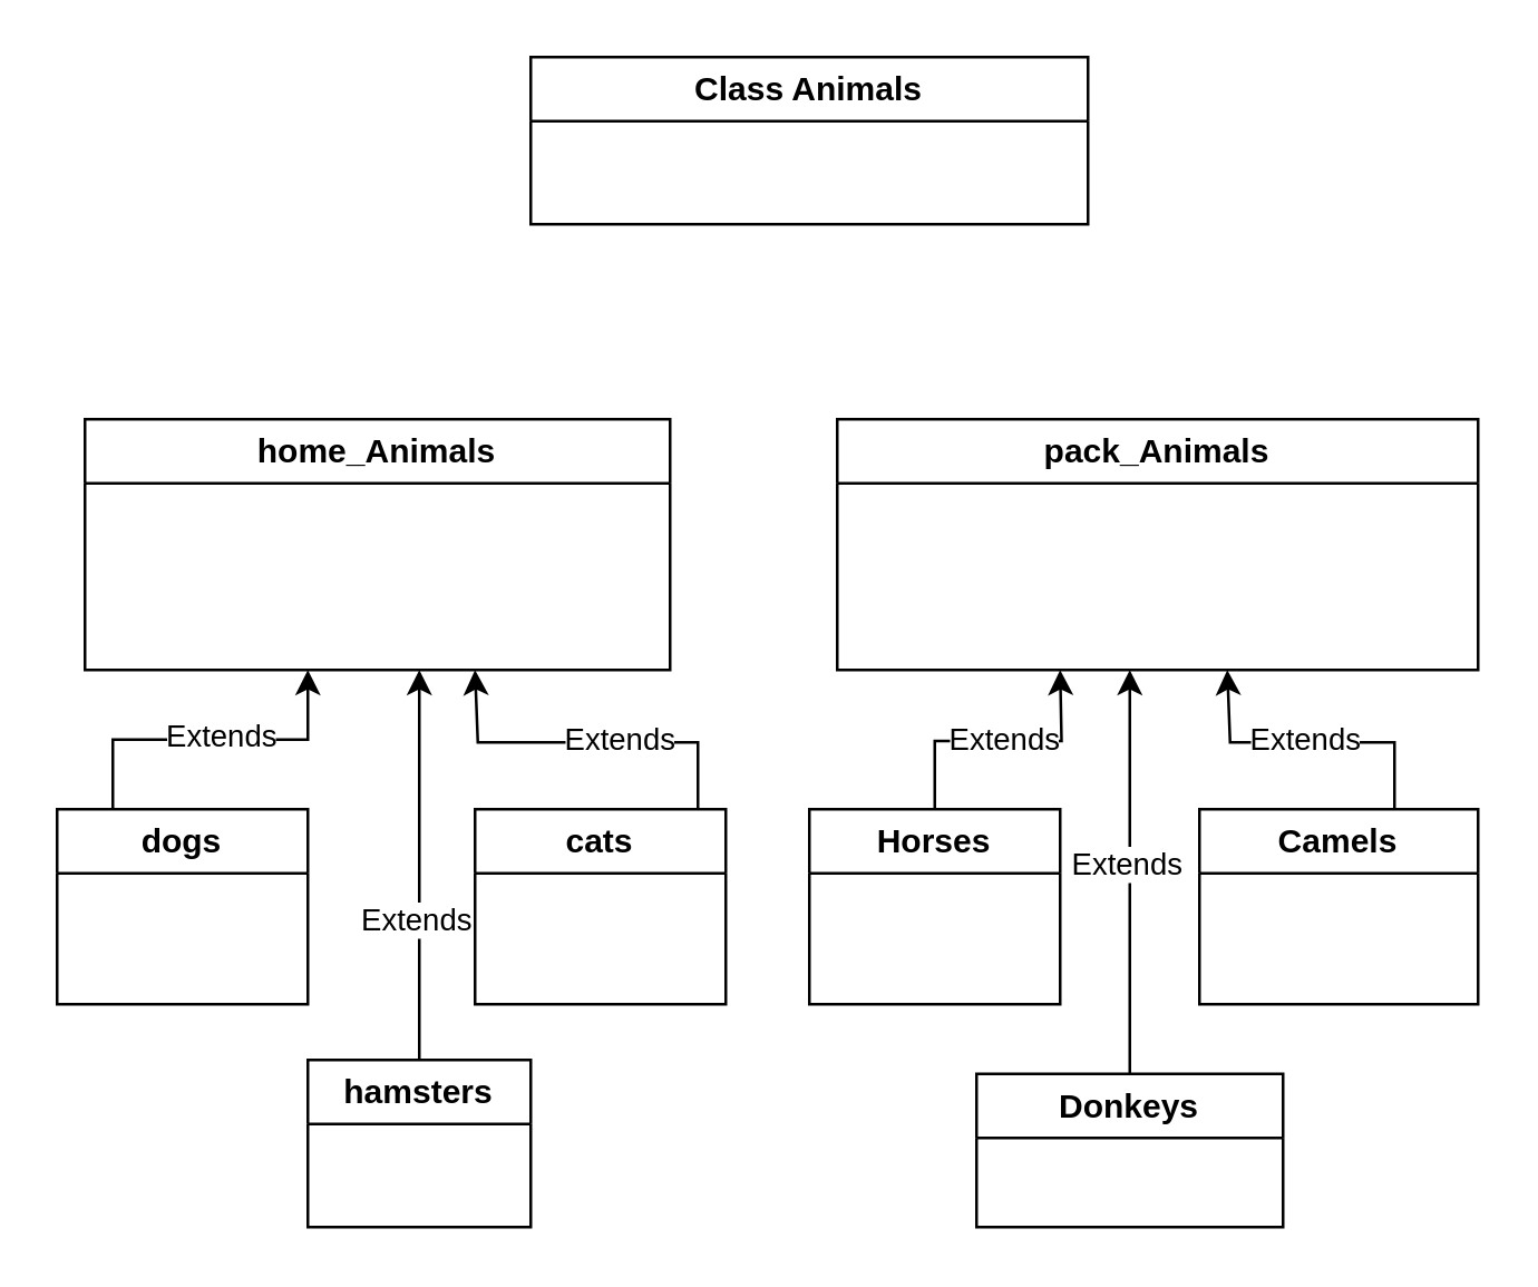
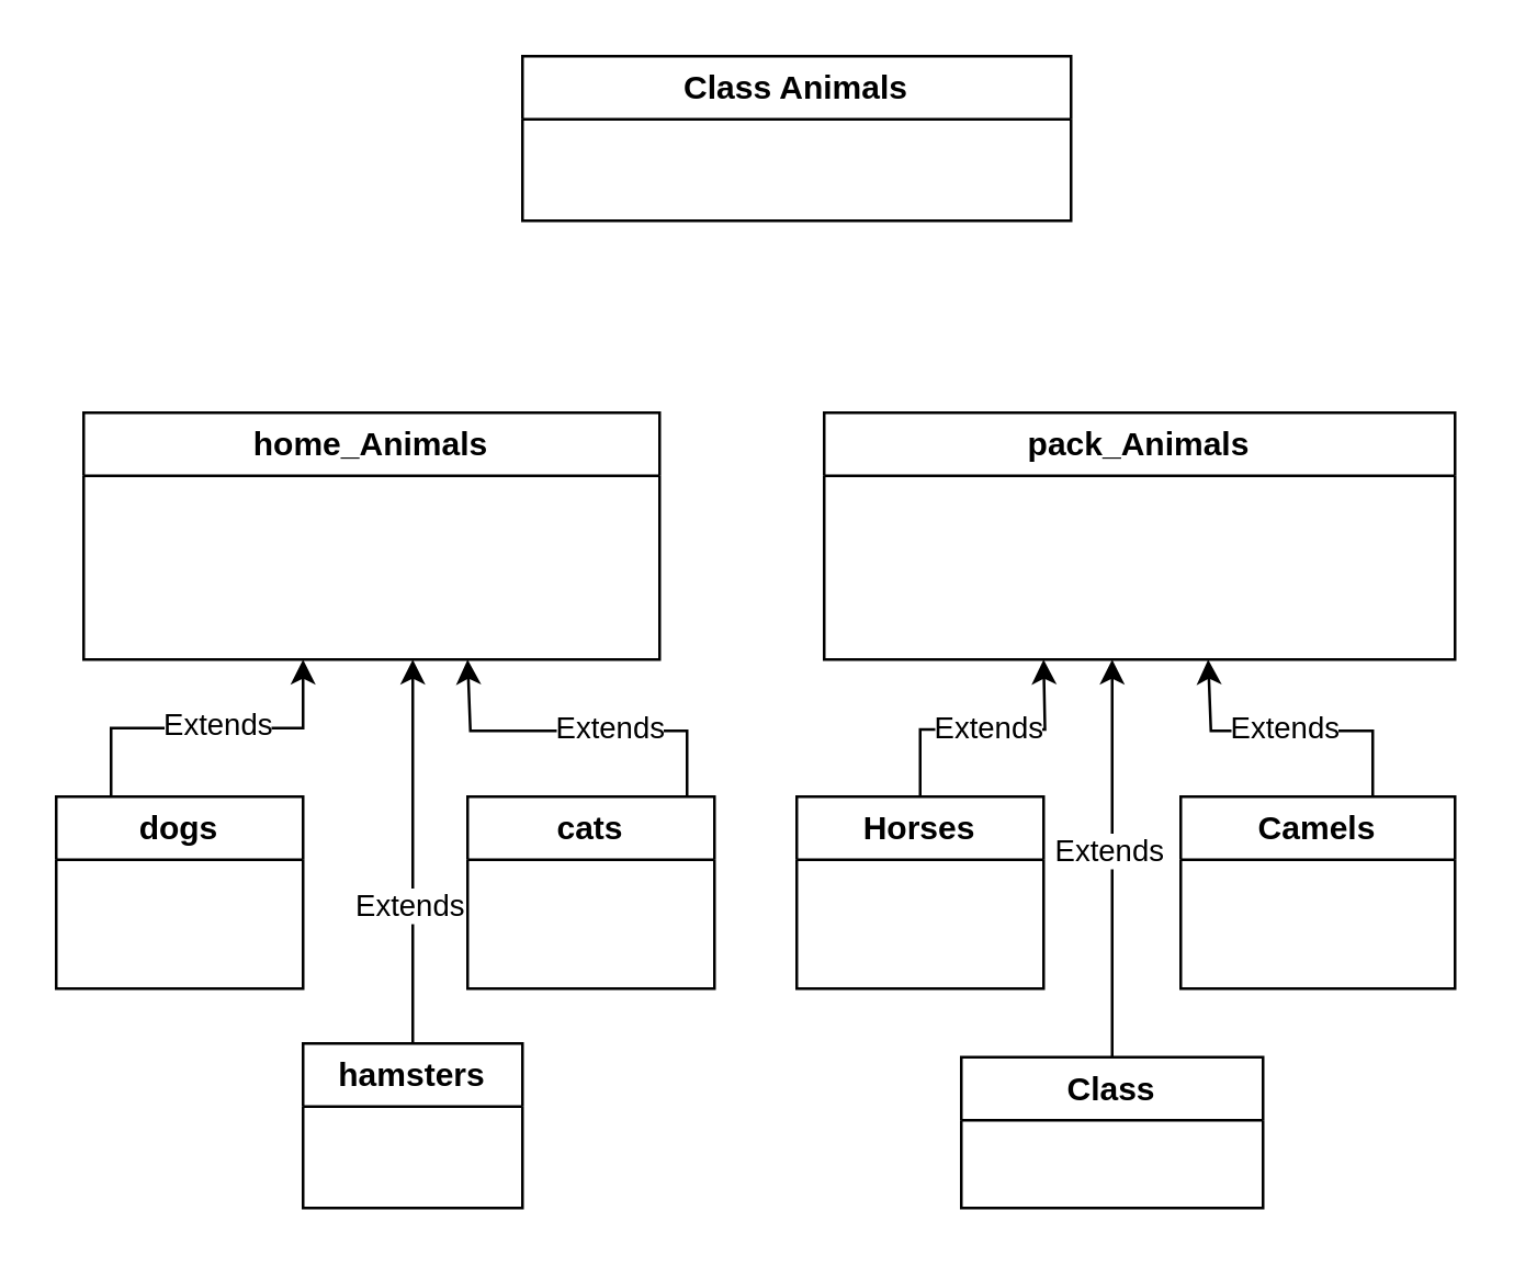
  <mxCell id="0" />
  <mxCell id="1" parent="0" />
  <mxCell id="2" value="Class Animals" style="swimlane;whiteSpace=wrap;html=1;" vertex="1" parent="1"><mxGeometry x="190" y="20" width="200" height="60" as="geometry" /></mxCell>
  <mxCell id="3" value="pack_Animals" style="swimlane;whiteSpace=wrap;html=1;" vertex="1" parent="1"><mxGeometry x="300" y="150" width="230" height="90" as="geometry" /></mxCell>
  <mxCell id="4" value="home_Animals" style="swimlane;whiteSpace=wrap;html=1;" vertex="1" parent="1"><mxGeometry x="30" y="150" width="210" height="90" as="geometry" /></mxCell>
  <mxCell id="5" style="edgeStyle=orthogonalEdgeStyle;rounded=0;orthogonalLoop=1;jettySize=auto;html=1;" edge="1" parent="1" source="7"><mxGeometry relative="1" as="geometry"><mxPoint x="170" y="240" as="targetPoint" /><Array as="points"><mxPoint x="250" y="266" /><mxPoint x="171" y="266" /></Array></mxGeometry></mxCell>
  <mxCell id="6" value="Extends" style="edgeLabel;html=1;align=center;verticalAlign=middle;resizable=0;points=[];" vertex="1" connectable="0" parent="5"><mxGeometry x="-0.178" y="-2" relative="1" as="geometry"><mxPoint as="offset" /></mxGeometry></mxCell>
  <mxCell id="7" value="cats" style="swimlane;whiteSpace=wrap;html=1;" vertex="1" parent="1"><mxGeometry x="170" y="290" width="90" height="70" as="geometry" /></mxCell>
  <mxCell id="8" style="edgeStyle=orthogonalEdgeStyle;rounded=0;orthogonalLoop=1;jettySize=auto;html=1;" edge="1" parent="1" source="10"><mxGeometry relative="1" as="geometry"><mxPoint x="110" y="240" as="targetPoint" /><Array as="points"><mxPoint x="40" y="265" /><mxPoint x="110" y="265" /><mxPoint x="110" y="240" /></Array></mxGeometry></mxCell>
  <mxCell id="9" value="Extends" style="edgeLabel;html=1;align=center;verticalAlign=middle;resizable=0;points=[];" vertex="1" connectable="0" parent="8"><mxGeometry x="0.05" y="2" relative="1" as="geometry"><mxPoint as="offset" /></mxGeometry></mxCell>
  <mxCell id="10" value="dogs" style="swimlane;whiteSpace=wrap;html=1;" vertex="1" parent="1"><mxGeometry x="20" y="290" width="90" height="70" as="geometry" /></mxCell>
  <mxCell id="11" style="edgeStyle=orthogonalEdgeStyle;rounded=0;orthogonalLoop=1;jettySize=auto;html=1;" edge="1" parent="1" source="13"><mxGeometry relative="1" as="geometry"><mxPoint x="150" y="240" as="targetPoint" /></mxGeometry></mxCell>
  <mxCell id="12" value="Extends" style="edgeLabel;html=1;align=center;verticalAlign=middle;resizable=0;points=[];" vertex="1" connectable="0" parent="11"><mxGeometry x="-0.277" y="2" relative="1" as="geometry"><mxPoint as="offset" /></mxGeometry></mxCell>
  <mxCell id="13" value="hamsters" style="swimlane;whiteSpace=wrap;html=1;direction=east;" vertex="1" parent="1"><mxGeometry x="110" y="380" width="80" height="60" as="geometry" /></mxCell>
  <mxCell id="14" style="edgeStyle=orthogonalEdgeStyle;rounded=0;orthogonalLoop=1;jettySize=auto;html=1;" edge="1" parent="1" source="16"><mxGeometry relative="1" as="geometry"><mxPoint x="380" y="240" as="targetPoint" /></mxGeometry></mxCell>
  <mxCell id="15" value="Extends" style="edgeLabel;html=1;align=center;verticalAlign=middle;resizable=0;points=[];" vertex="1" connectable="0" parent="14"><mxGeometry x="-0.005" y="2" relative="1" as="geometry"><mxPoint x="1" y="1" as="offset" /></mxGeometry></mxCell>
  <mxCell id="16" value="Horses" style="swimlane;whiteSpace=wrap;html=1;" vertex="1" parent="1"><mxGeometry x="290" y="290" width="90" height="70" as="geometry" /></mxCell>
  <mxCell id="17" style="edgeStyle=orthogonalEdgeStyle;rounded=0;orthogonalLoop=1;jettySize=auto;html=1;" edge="1" parent="1" source="19"><mxGeometry relative="1" as="geometry"><mxPoint x="440" y="240" as="targetPoint" /><Array as="points"><mxPoint x="500" y="266" /><mxPoint x="441" y="266" /></Array></mxGeometry></mxCell>
  <mxCell id="18" value="Extends" style="edgeLabel;html=1;align=center;verticalAlign=middle;resizable=0;points=[];" vertex="1" connectable="0" parent="17"><mxGeometry x="0.061" y="-2" relative="1" as="geometry"><mxPoint x="1" as="offset" /></mxGeometry></mxCell>
  <mxCell id="19" value="Camels" style="swimlane;whiteSpace=wrap;html=1;" vertex="1" parent="1"><mxGeometry x="430" y="290" width="100" height="70" as="geometry" /></mxCell>
  <mxCell id="20" style="edgeStyle=orthogonalEdgeStyle;rounded=0;orthogonalLoop=1;jettySize=auto;html=1;" edge="1" parent="1" source="22"><mxGeometry relative="1" as="geometry"><mxPoint x="405" y="240" as="targetPoint" /></mxGeometry></mxCell>
  <mxCell id="21" value="Extends" style="edgeLabel;html=1;align=center;verticalAlign=middle;resizable=0;points=[];" vertex="1" connectable="0" parent="20"><mxGeometry x="0.045" y="2" relative="1" as="geometry"><mxPoint as="offset" /></mxGeometry></mxCell>
- <mxCell id="22" value="Donkeys" style="swimlane;whiteSpace=wrap;html=1;" vertex="1" parent="1"><mxGeometry x="350" y="385" width="110" height="55" as="geometry" /></mxCell>
+ <mxCell id="22" value="Class" style="swimlane;whiteSpace=wrap;html=1;" vertex="1" parent="1"><mxGeometry x="350" y="385" width="110" height="55" as="geometry" /></mxCell>
